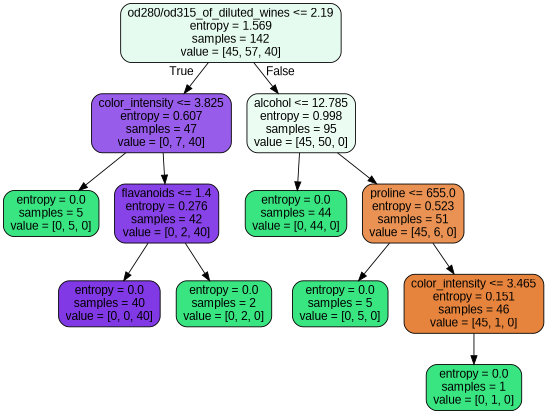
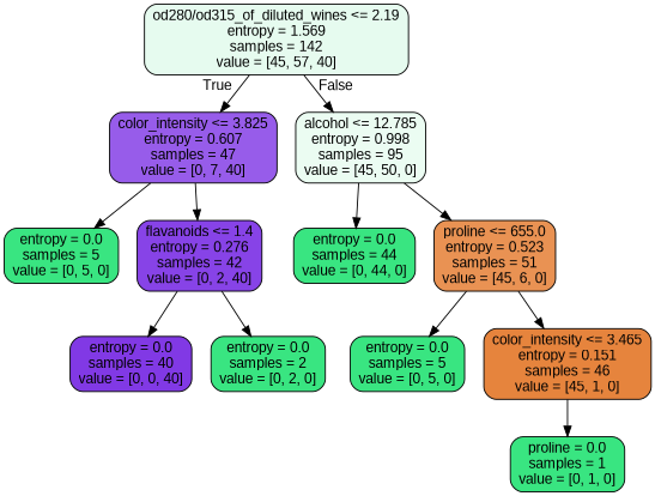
  digraph {
    fontname="Liberation Sans"
    node [color=black fillcolor="#39e581ff" fontname="Liberation Sans" shape=box style="filled, rounded"]
    edge [fontname="Liberation Sans"]
    n1 [fillcolor="#39e58120" label="od280/od315_of_diluted_wines <= 2.19\nentropy = 1.569\nsamples = 142\nvalue = [45, 57, 40]"]
    n2 [fillcolor="#8139e5d2" label="color_intensity <= 3.825\nentropy = 0.607\nsamples = 47\nvalue = [0, 7, 40]"]
    n3 [fillcolor="#39e58119" label="alcohol <= 12.785\nentropy = 0.998\nsamples = 95\nvalue = [45, 50, 0]"]
    n4 [label="entropy = 0.0\nsamples = 5\nvalue = [0, 5, 0]"]
    n5 [fillcolor="#8139e5f2" label="flavanoids <= 1.4\nentropy = 0.276\nsamples = 42\nvalue = [0, 2, 40]"]
    n6 [label="entropy = 0.0\nsamples = 44\nvalue = [0, 44, 0]"]
    n7 [fillcolor="#e58139dd" label="proline <= 655.0\nentropy = 0.523\nsamples = 51\nvalue = [45, 6, 0]"]
    n8 [fillcolor="#8139e5ff" label="entropy = 0.0\nsamples = 40\nvalue = [0, 0, 40]"]
    n9 [label="entropy = 0.0\nsamples = 2\nvalue = [0, 2, 0]"]
    n10 [label="entropy = 0.0\nsamples = 5\nvalue = [0, 5, 0]"]
    n11 [fillcolor="#e58139f9" label="color_intensity <= 3.465\nentropy = 0.151\nsamples = 46\nvalue = [45, 1, 0]"]
-   n12 [label="entropy = 0.0\nsamples = 1\nvalue = [0, 1, 0]"]
+   n12 [label="proline = 0.0\nsamples = 1\nvalue = [0, 1, 0]"]
    n1 -> n2 [headlabel=True labelangle=45 labeldistance=2.5]
    n1 -> n3 [headlabel=False labelangle=-45 labeldistance=2.5]
    n2 -> n4
    n2 -> n5
    n3 -> n6
    n3 -> n7
    n5 -> n8
    n5 -> n9
    n7 -> n10
    n7 -> n11
    n11 -> n12
  }
